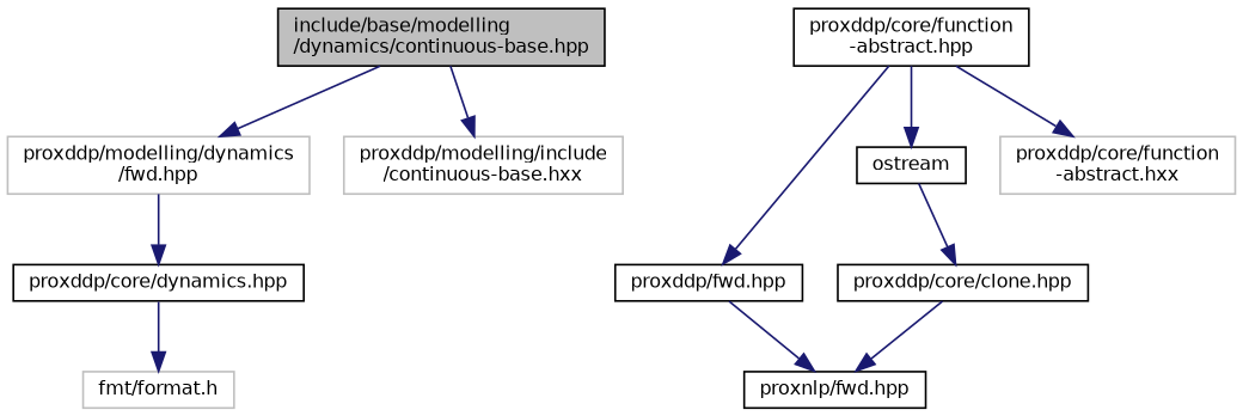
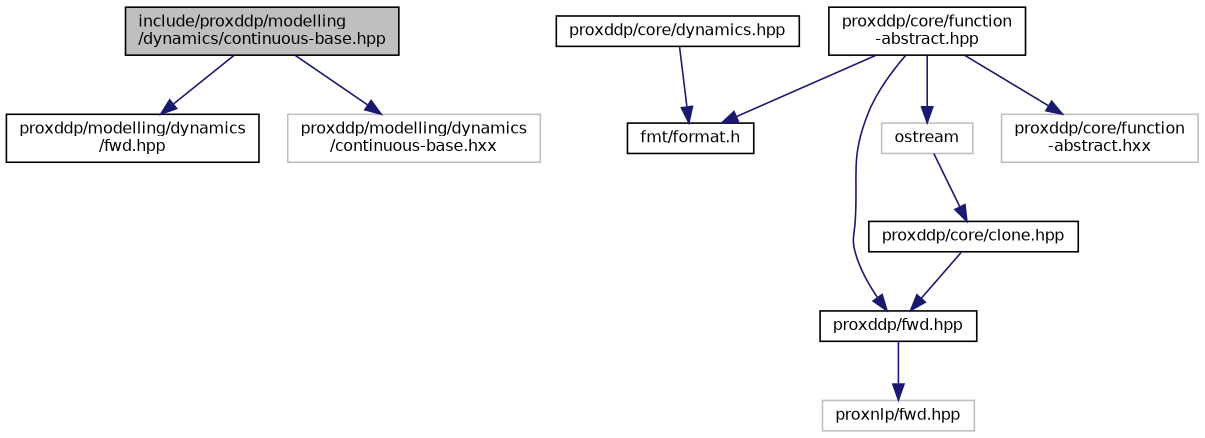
  digraph {
    node [color=black fontname=Helvetica fontsize=10 shape=record]
    edge [color=midnightblue fontname=Helvetica fontsize=10 labelfontname=Helvetica labelfontsize=10 style=solid]
-   n1 [fillcolor=grey75 fontcolor=black height=0.2 label="include/base/modelling\l/dynamics/continuous-base.hpp" style=filled width=0.4]
-   n2 [color=grey75 height=0.2 label="proxddp/modelling/dynamics\l/fwd.hpp" width=0.4]
-   n3 [color=grey75 height=0.2 label="proxddp/modelling/include\l/continuous-base.hxx" width=0.4]
+   n1 [fillcolor=grey75 fontcolor=black height=0.2 label="include/proxddp/modelling\l/dynamics/continuous-base.hpp" style=filled width=0.4]
+   n2 [height=0.2 label="proxddp/modelling/dynamics\l/fwd.hpp" width=0.4]
+   n3 [color=grey75 height=0.2 label="proxddp/modelling/dynamics\l/continuous-base.hxx" width=0.4]
    n4 [height=0.2 label="proxddp/core/dynamics.hpp" width=0.4]
-   n5 [color=grey75 height=0.2 label="fmt/format.h" width=0.4]
+   n5 [height=0.2 label="fmt/format.h" width=0.4]
    n6 [height=0.2 label="proxddp/core/function\l-abstract.hpp" width=0.4]
    n7 [height=0.2 label="proxddp/fwd.hpp" width=0.4]
-   n8 [height=0.2 label=ostream width=0.4]
+   n8 [color=grey75 height=0.2 label=ostream width=0.4]
    n9 [color=grey75 height=0.2 label="proxddp/core/function\l-abstract.hxx" width=0.4]
-   n10 [height=0.2 label="proxnlp/fwd.hpp" width=0.4]
+   n10 [color=grey75 height=0.2 label="proxnlp/fwd.hpp" width=0.4]
    n11 [height=0.2 label="proxddp/core/clone.hpp" width=0.4]
    n1 -> n2
    n1 -> n3
-   n2 -> n4
    n4 -> n5
+   n6 -> n5
    n6 -> n7
    n6 -> n8
    n6 -> n9
    n7 -> n10
    n8 -> n11
-   n11 -> n10
+   n11 -> n7
  }
